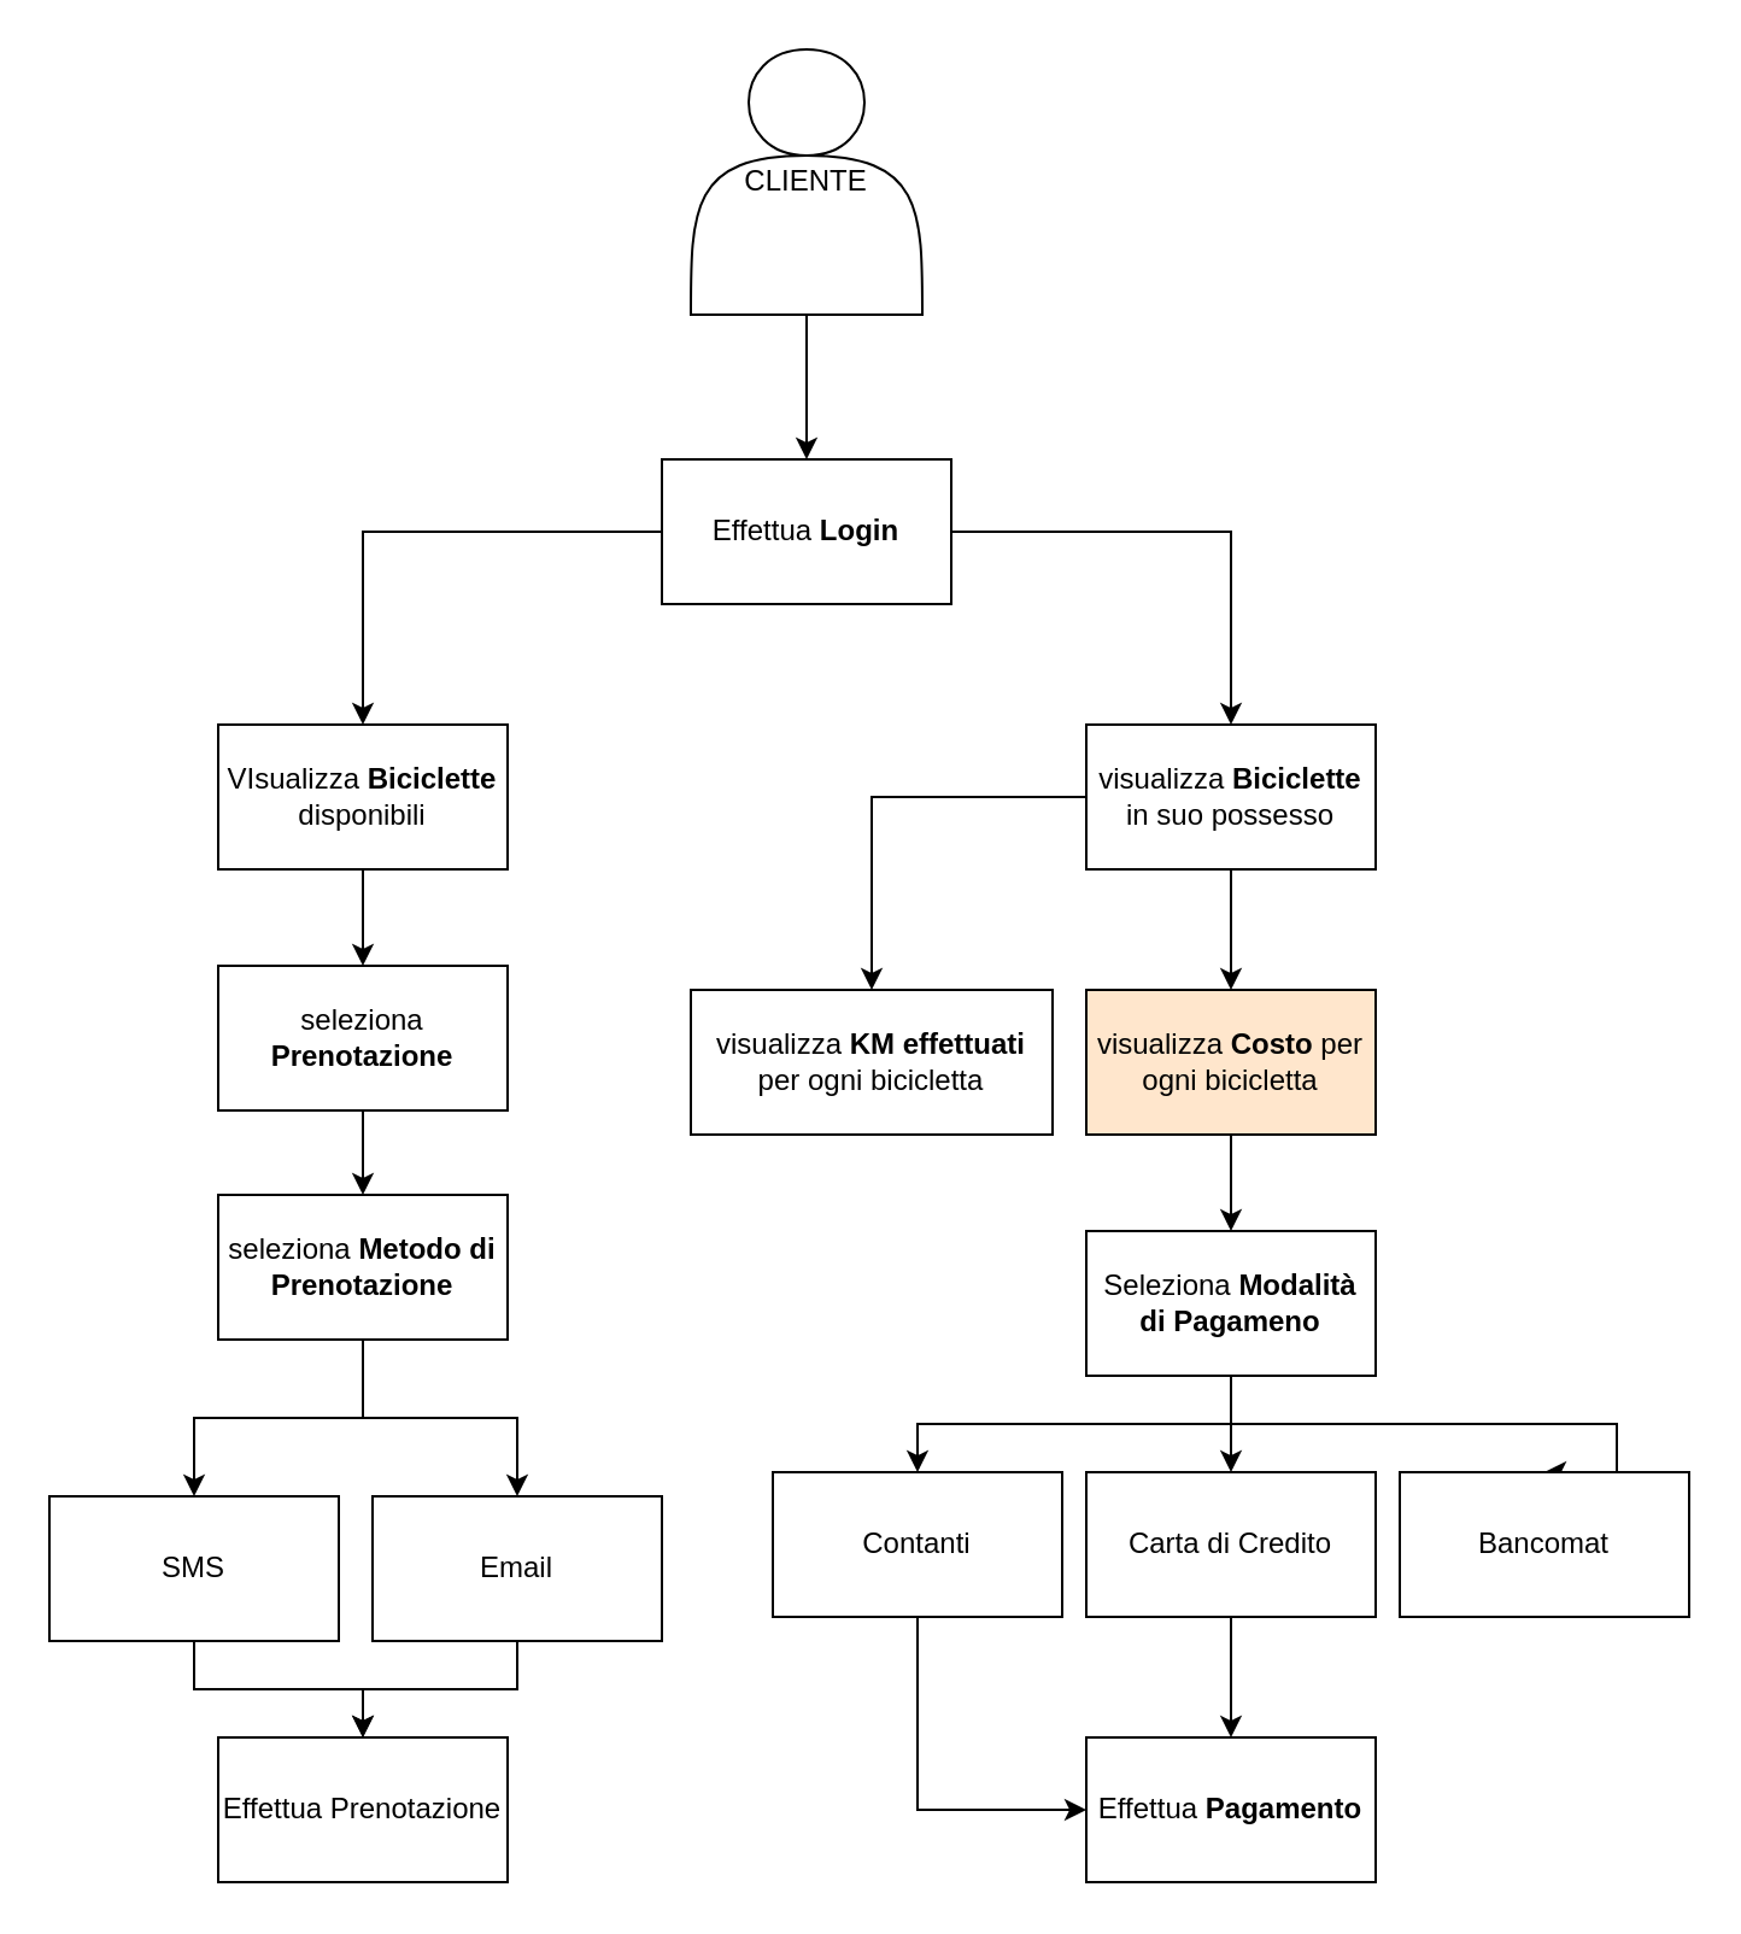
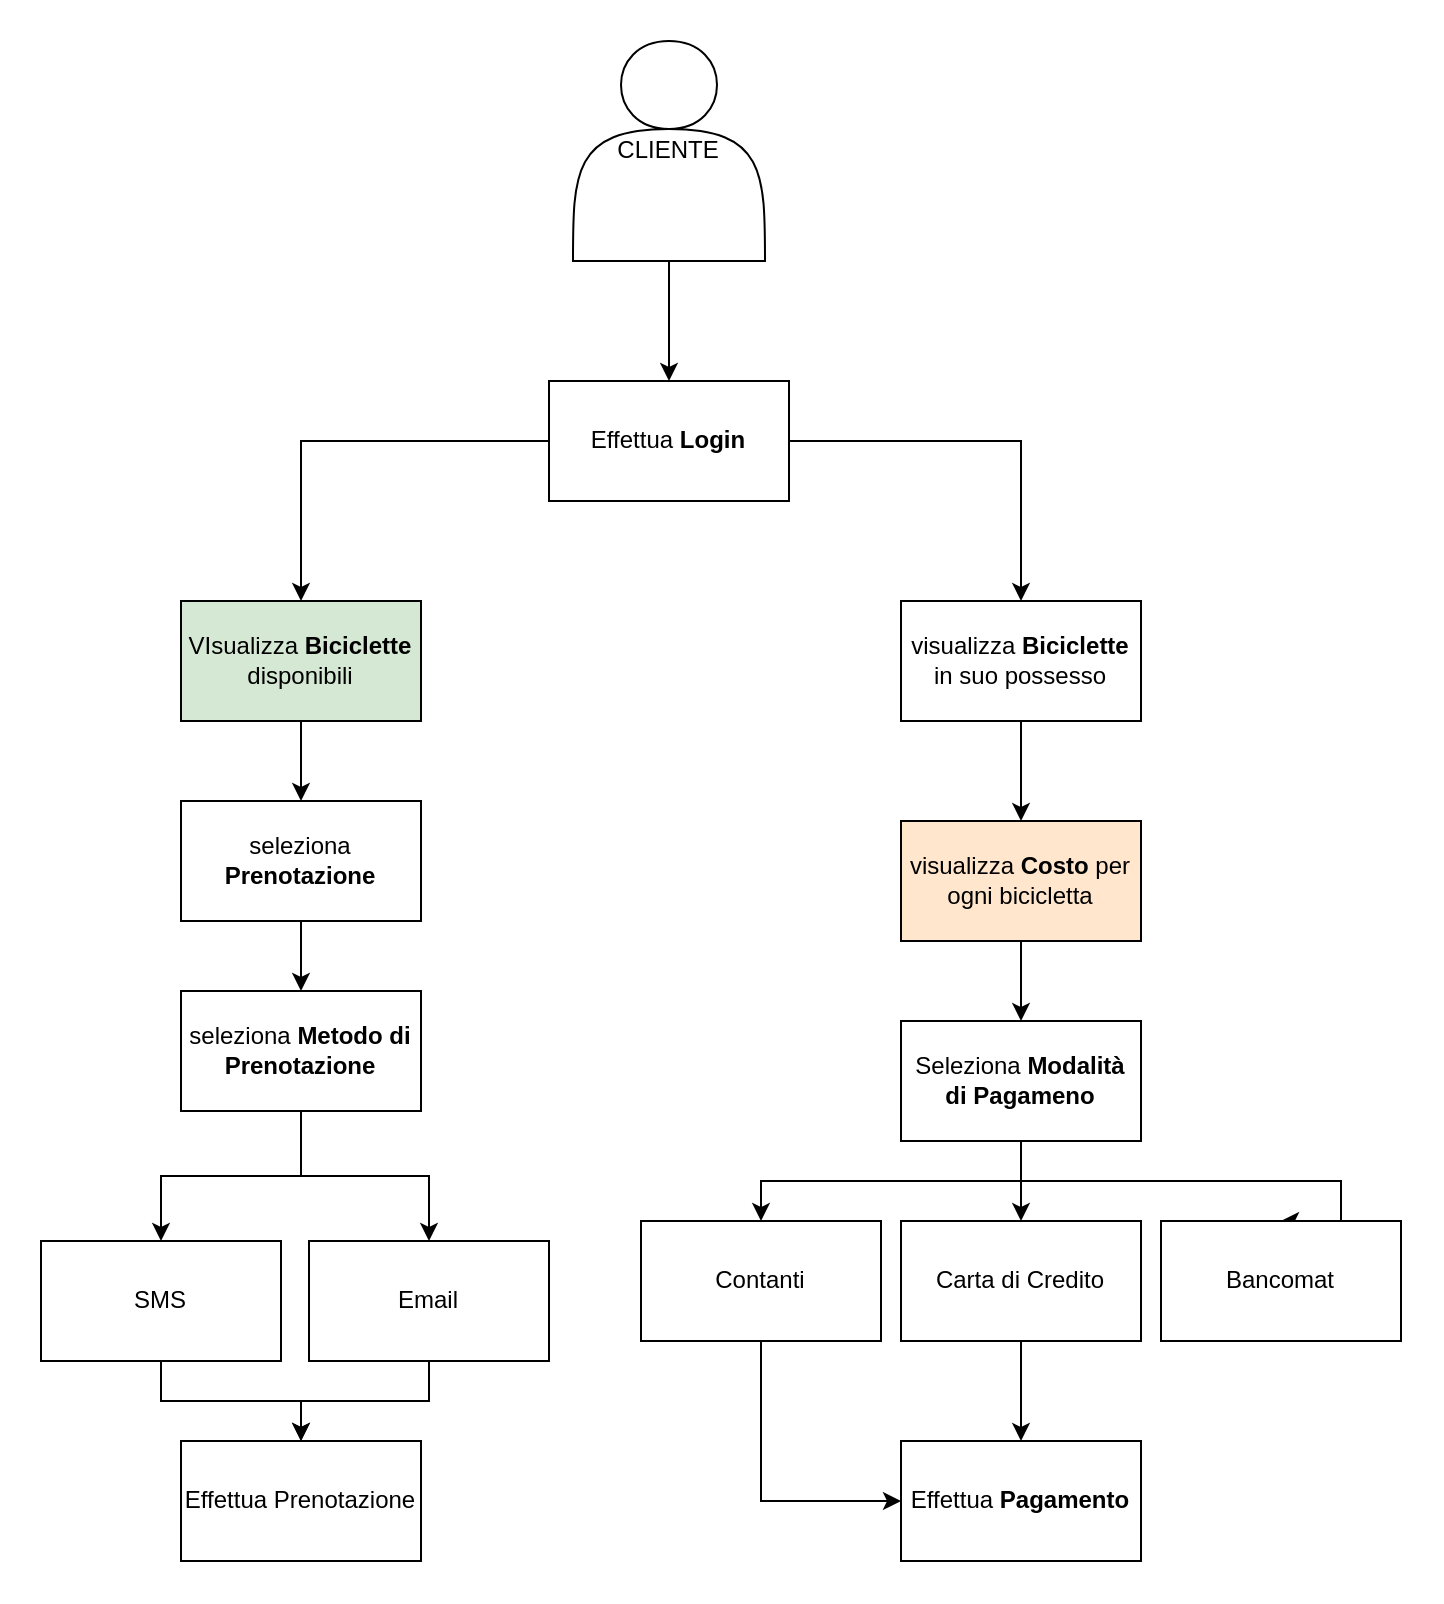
  <mxCell id="0" />
  <mxCell id="1" parent="0" />
  <mxCell id="2" style="edgeStyle=orthogonalEdgeStyle;rounded=0;orthogonalLoop=1;jettySize=auto;html=1;" edge="1" parent="1" source="3" target="6"><mxGeometry relative="1" as="geometry" /></mxCell>
  <mxCell id="3" value="CLIENTE" style="shape=actor;whiteSpace=wrap;html=1;" vertex="1" parent="1"><mxGeometry x="286" y="20" width="96" height="110" as="geometry" /></mxCell>
  <mxCell id="4" style="edgeStyle=orthogonalEdgeStyle;rounded=0;orthogonalLoop=1;jettySize=auto;html=1;entryX=0.5;entryY=0;entryDx=0;entryDy=0;" edge="1" parent="1" source="6" target="8"><mxGeometry relative="1" as="geometry"><mxPoint x="214" y="320" as="targetPoint" /></mxGeometry></mxCell>
  <mxCell id="5" value="" style="edgeStyle=orthogonalEdgeStyle;rounded=0;orthogonalLoop=1;jettySize=auto;html=1;" edge="1" parent="1" source="6" target="16"><mxGeometry relative="1" as="geometry" /></mxCell>
  <mxCell id="6" value="Effettua &lt;b&gt;Login&lt;/b&gt;" style="rounded=0;whiteSpace=wrap;html=1;" vertex="1" parent="1"><mxGeometry x="274" y="190" width="120" height="60" as="geometry" /></mxCell>
  <mxCell id="7" style="edgeStyle=orthogonalEdgeStyle;rounded=0;orthogonalLoop=1;jettySize=auto;html=1;" edge="1" parent="1" source="8" target="10"><mxGeometry relative="1" as="geometry" /></mxCell>
- <mxCell id="8" value="VIsualizza &lt;b&gt;Biciclette &lt;/b&gt;disponibili" style="rounded=0;whiteSpace=wrap;html=1;" vertex="1" parent="1"><mxGeometry x="90" y="300" width="120" height="60" as="geometry" /></mxCell>
+ <mxCell id="8" value="VIsualizza &lt;b&gt;Biciclette &lt;/b&gt;disponibili" style="rounded=0;whiteSpace=wrap;html=1;fillColor=#d5e8d4;" vertex="1" parent="1"><mxGeometry x="90" y="300" width="120" height="60" as="geometry" /></mxCell>
  <mxCell id="9" value="" style="edgeStyle=orthogonalEdgeStyle;rounded=0;orthogonalLoop=1;jettySize=auto;html=1;" edge="1" parent="1" source="10" target="13"><mxGeometry relative="1" as="geometry" /></mxCell>
  <mxCell id="10" value="seleziona &lt;b&gt;Prenotazione&lt;/b&gt;" style="rounded=0;whiteSpace=wrap;html=1;" vertex="1" parent="1"><mxGeometry x="90" y="400" width="120" height="60" as="geometry" /></mxCell>
  <mxCell id="11" value="" style="edgeStyle=orthogonalEdgeStyle;rounded=0;orthogonalLoop=1;jettySize=auto;html=1;" edge="1" parent="1" source="13" target="21"><mxGeometry relative="1" as="geometry" /></mxCell>
  <mxCell id="12" style="edgeStyle=orthogonalEdgeStyle;rounded=0;orthogonalLoop=1;jettySize=auto;html=1;entryX=0.5;entryY=0;entryDx=0;entryDy=0;" edge="1" parent="1" source="13" target="23"><mxGeometry relative="1" as="geometry" /></mxCell>
  <mxCell id="13" value="seleziona &lt;b&gt;Metodo di Prenotazione&lt;/b&gt;" style="rounded=0;whiteSpace=wrap;html=1;" vertex="1" parent="1"><mxGeometry x="90" y="495" width="120" height="60" as="geometry" /></mxCell>
- <mxCell id="14" value="" style="edgeStyle=orthogonalEdgeStyle;rounded=0;orthogonalLoop=1;jettySize=auto;html=1;" edge="1" parent="1" source="16" target="17"><mxGeometry relative="1" as="geometry" /></mxCell>
  <mxCell id="15" value="" style="edgeStyle=orthogonalEdgeStyle;rounded=0;orthogonalLoop=1;jettySize=auto;html=1;" edge="1" parent="1" source="16" target="19"><mxGeometry relative="1" as="geometry" /></mxCell>
  <mxCell id="16" value="visualizza &lt;b&gt;Biciclette&lt;br&gt;&lt;/b&gt;in suo possesso" style="rounded=0;whiteSpace=wrap;html=1;" vertex="1" parent="1"><mxGeometry x="450" y="300" width="120" height="60" as="geometry" /></mxCell>
- <mxCell id="17" value="visualizza &lt;b&gt;KM effettuati&lt;/b&gt; per ogni bicicletta" style="rounded=0;whiteSpace=wrap;html=1;" vertex="1" parent="1"><mxGeometry x="286" y="410" width="150" height="60" as="geometry" /></mxCell>
  <mxCell id="18" value="" style="edgeStyle=orthogonalEdgeStyle;rounded=0;orthogonalLoop=1;jettySize=auto;html=1;" edge="1" parent="1" source="19" target="28"><mxGeometry relative="1" as="geometry" /></mxCell>
  <mxCell id="19" value="visualizza &lt;b&gt;Costo&lt;/b&gt;&amp;nbsp;per ogni bicicletta" style="rounded=0;whiteSpace=wrap;html=1;fillColor=#ffe6cc;" vertex="1" parent="1"><mxGeometry x="450" y="410" width="120" height="60" as="geometry" /></mxCell>
  <mxCell id="20" style="edgeStyle=orthogonalEdgeStyle;rounded=0;orthogonalLoop=1;jettySize=auto;html=1;entryX=0.5;entryY=0;entryDx=0;entryDy=0;" edge="1" parent="1" source="21" target="24"><mxGeometry relative="1" as="geometry" /></mxCell>
  <mxCell id="21" value="SMS" style="rounded=0;whiteSpace=wrap;html=1;" vertex="1" parent="1"><mxGeometry x="20" y="620" width="120" height="60" as="geometry" /></mxCell>
  <mxCell id="22" value="" style="edgeStyle=orthogonalEdgeStyle;rounded=0;orthogonalLoop=1;jettySize=auto;html=1;" edge="1" parent="1" source="23" target="24"><mxGeometry relative="1" as="geometry" /></mxCell>
  <mxCell id="23" value="Email" style="rounded=0;whiteSpace=wrap;html=1;" vertex="1" parent="1"><mxGeometry x="154" y="620" width="120" height="60" as="geometry" /></mxCell>
  <mxCell id="24" value="Effettua Prenotazione" style="rounded=0;whiteSpace=wrap;html=1;" vertex="1" parent="1"><mxGeometry x="90" y="720" width="120" height="60" as="geometry" /></mxCell>
  <mxCell id="25" value="" style="edgeStyle=orthogonalEdgeStyle;rounded=0;orthogonalLoop=1;jettySize=auto;html=1;" edge="1" parent="1" source="28" target="30"><mxGeometry relative="1" as="geometry"><Array as="points"><mxPoint x="510" y="590" /><mxPoint x="380" y="590" /></Array></mxGeometry></mxCell>
  <mxCell id="26" style="edgeStyle=orthogonalEdgeStyle;rounded=0;orthogonalLoop=1;jettySize=auto;html=1;entryX=0.5;entryY=0;entryDx=0;entryDy=0;" edge="1" parent="1" source="28" target="32"><mxGeometry relative="1" as="geometry" /></mxCell>
  <mxCell id="27" style="edgeStyle=orthogonalEdgeStyle;rounded=0;orthogonalLoop=1;jettySize=auto;html=1;entryX=0.5;entryY=0;entryDx=0;entryDy=0;" edge="1" parent="1" source="28" target="33"><mxGeometry relative="1" as="geometry"><Array as="points"><mxPoint x="510" y="590" /><mxPoint x="670" y="590" /></Array></mxGeometry></mxCell>
  <mxCell id="28" value="Seleziona &lt;b&gt;Modalità di Pagameno&lt;/b&gt;" style="rounded=0;whiteSpace=wrap;html=1;" vertex="1" parent="1"><mxGeometry x="450" y="510" width="120" height="60" as="geometry" /></mxCell>
  <mxCell id="29" style="edgeStyle=orthogonalEdgeStyle;rounded=0;orthogonalLoop=1;jettySize=auto;html=1;entryX=0;entryY=0.5;entryDx=0;entryDy=0;" edge="1" parent="1" source="30" target="34"><mxGeometry relative="1" as="geometry"><Array as="points"><mxPoint x="380" y="750" /></Array></mxGeometry></mxCell>
  <mxCell id="30" value="Contanti&lt;br&gt;" style="rounded=0;whiteSpace=wrap;html=1;" vertex="1" parent="1"><mxGeometry x="320" y="610" width="120" height="60" as="geometry" /></mxCell>
  <mxCell id="31" value="" style="edgeStyle=orthogonalEdgeStyle;rounded=0;orthogonalLoop=1;jettySize=auto;html=1;" edge="1" parent="1" source="32" target="34"><mxGeometry relative="1" as="geometry" /></mxCell>
  <mxCell id="32" value="Carta di Credito" style="rounded=0;whiteSpace=wrap;html=1;" vertex="1" parent="1"><mxGeometry x="450" y="610" width="120" height="60" as="geometry" /></mxCell>
  <mxCell id="33" value="Bancomat" style="rounded=0;whiteSpace=wrap;html=1;" vertex="1" parent="1"><mxGeometry x="580" y="610" width="120" height="60" as="geometry" /></mxCell>
  <mxCell id="34" value="Effettua &lt;b&gt;Pagamento&lt;/b&gt;" style="rounded=0;whiteSpace=wrap;html=1;" vertex="1" parent="1"><mxGeometry x="450" y="720" width="120" height="60" as="geometry" /></mxCell>
